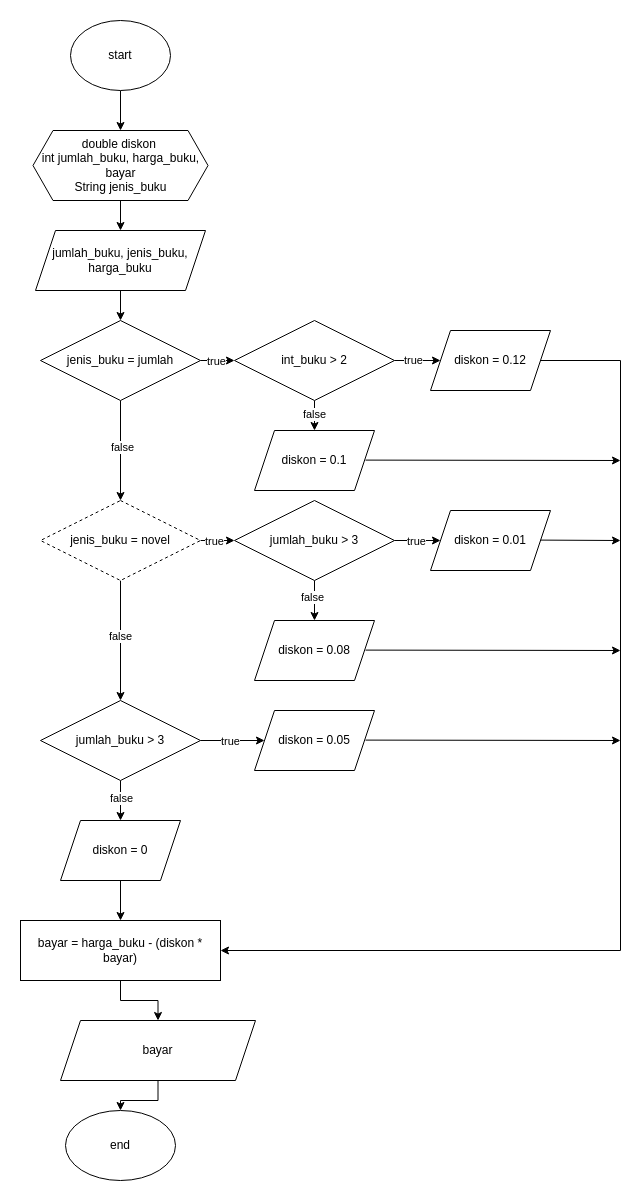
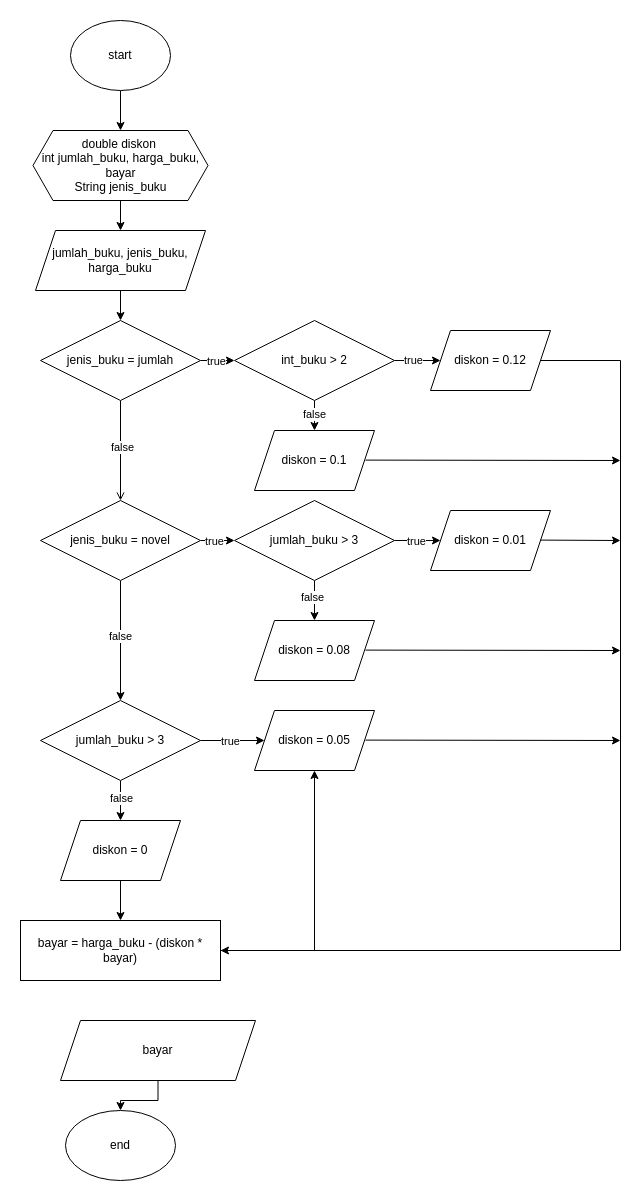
  <mxCell id="0" />
  <mxCell id="1" parent="0" />
  <mxCell id="2" value="" style="edgeStyle=orthogonalEdgeStyle;rounded=0;orthogonalLoop=1;jettySize=auto;html=1;" edge="1" parent="1" source="3" target="5"><mxGeometry relative="1" as="geometry" /></mxCell>
  <mxCell id="3" value="start" style="ellipse;whiteSpace=wrap;html=1;" vertex="1" parent="1"><mxGeometry x="70" y="20" width="100" height="70" as="geometry" /></mxCell>
  <mxCell id="4" value="" style="edgeStyle=orthogonalEdgeStyle;rounded=0;orthogonalLoop=1;jettySize=auto;html=1;" edge="1" parent="1" source="5" target="7"><mxGeometry relative="1" as="geometry" /></mxCell>
  <mxCell id="5" value="double diskon&amp;nbsp;&lt;br&gt;int jumlah_buku, harga_buku, bayar&lt;br&gt;String jenis_buku" style="shape=hexagon;perimeter=hexagonPerimeter2;whiteSpace=wrap;html=1;fixedSize=1;" vertex="1" parent="1"><mxGeometry x="32.5" y="130" width="175" height="70" as="geometry" /></mxCell>
  <mxCell id="6" value="" style="edgeStyle=orthogonalEdgeStyle;rounded=0;orthogonalLoop=1;jettySize=auto;html=1;" edge="1" parent="1" source="7" target="12"><mxGeometry relative="1" as="geometry" /></mxCell>
  <mxCell id="7" value="jumlah_buku, jenis_buku, harga_buku" style="shape=parallelogram;perimeter=parallelogramPerimeter;whiteSpace=wrap;html=1;fixedSize=1;" vertex="1" parent="1"><mxGeometry x="35" y="230" width="170" height="60" as="geometry" /></mxCell>
- <mxCell id="8" value="" style="edgeStyle=orthogonalEdgeStyle;rounded=0;orthogonalLoop=1;jettySize=auto;html=1;" edge="1" parent="1" source="12" target="24"><mxGeometry relative="1" as="geometry" /></mxCell>
+ <mxCell id="8" value="" style="edgeStyle=orthogonalEdgeStyle;rounded=0;orthogonalLoop=1;jettySize=auto;html=1;endArrow=open;" edge="1" parent="1" source="12" target="24"><mxGeometry relative="1" as="geometry" /></mxCell>
  <mxCell id="9" value="false" style="edgeLabel;html=1;align=center;verticalAlign=middle;resizable=0;points=[];" vertex="1" connectable="0" parent="8"><mxGeometry x="-0.073" y="1" relative="1" as="geometry"><mxPoint as="offset" /></mxGeometry></mxCell>
  <mxCell id="10" value="" style="edgeStyle=orthogonalEdgeStyle;rounded=0;orthogonalLoop=1;jettySize=auto;html=1;" edge="1" parent="1" source="12" target="17"><mxGeometry relative="1" as="geometry" /></mxCell>
  <mxCell id="11" value="true" style="edgeLabel;html=1;align=center;verticalAlign=middle;resizable=0;points=[];" vertex="1" connectable="0" parent="10"><mxGeometry x="0.188" relative="1" as="geometry"><mxPoint as="offset" /></mxGeometry></mxCell>
  <mxCell id="12" value="jenis_buku = jumlah" style="rhombus;whiteSpace=wrap;html=1;" vertex="1" parent="1"><mxGeometry x="40" y="320" width="160" height="80" as="geometry" /></mxCell>
  <mxCell id="13" value="" style="edgeStyle=orthogonalEdgeStyle;rounded=0;orthogonalLoop=1;jettySize=auto;html=1;" edge="1" parent="1" source="17" target="18"><mxGeometry relative="1" as="geometry" /></mxCell>
  <mxCell id="14" value="true" style="edgeLabel;html=1;align=center;verticalAlign=middle;resizable=0;points=[];" vertex="1" connectable="0" parent="13"><mxGeometry x="-0.025" y="1" relative="1" as="geometry"><mxPoint as="offset" /></mxGeometry></mxCell>
  <mxCell id="15" value="" style="edgeStyle=orthogonalEdgeStyle;rounded=0;orthogonalLoop=1;jettySize=auto;html=1;" edge="1" parent="1" source="17" target="19"><mxGeometry relative="1" as="geometry" /></mxCell>
  <mxCell id="16" value="false" style="edgeLabel;html=1;align=center;verticalAlign=middle;resizable=0;points=[];" vertex="1" connectable="0" parent="15"><mxGeometry x="0.333" y="-1" relative="1" as="geometry"><mxPoint as="offset" /></mxGeometry></mxCell>
  <mxCell id="17" value="int_buku &amp;gt; 2" style="rhombus;whiteSpace=wrap;html=1;" vertex="1" parent="1"><mxGeometry x="234" y="320" width="160" height="80" as="geometry" /></mxCell>
  <mxCell id="18" value="diskon = 0.12" style="shape=parallelogram;perimeter=parallelogramPerimeter;whiteSpace=wrap;html=1;fixedSize=1;" vertex="1" parent="1"><mxGeometry x="430" y="330" width="120" height="60" as="geometry" /></mxCell>
  <mxCell id="19" value="diskon = 0.1" style="shape=parallelogram;perimeter=parallelogramPerimeter;whiteSpace=wrap;html=1;fixedSize=1;" vertex="1" parent="1"><mxGeometry x="254" y="430" width="120" height="60" as="geometry" /></mxCell>
  <mxCell id="20" value="" style="edgeStyle=orthogonalEdgeStyle;rounded=0;orthogonalLoop=1;jettySize=auto;html=1;" edge="1" parent="1" source="24" target="36"><mxGeometry relative="1" as="geometry" /></mxCell>
  <mxCell id="21" value="false" style="edgeLabel;html=1;align=center;verticalAlign=middle;resizable=0;points=[];" vertex="1" connectable="0" parent="20"><mxGeometry x="-0.078" y="-1" relative="1" as="geometry"><mxPoint as="offset" /></mxGeometry></mxCell>
  <mxCell id="22" value="" style="edgeStyle=orthogonalEdgeStyle;rounded=0;orthogonalLoop=1;jettySize=auto;html=1;" edge="1" parent="1" source="24" target="29"><mxGeometry relative="1" as="geometry" /></mxCell>
  <mxCell id="23" value="true" style="edgeLabel;html=1;align=center;verticalAlign=middle;resizable=0;points=[];" vertex="1" connectable="0" parent="22"><mxGeometry x="-0.42" relative="1" as="geometry"><mxPoint as="offset" /></mxGeometry></mxCell>
- <mxCell id="24" value="jenis_buku = novel" style="rhombus;whiteSpace=wrap;html=1;dashed=1;" vertex="1" parent="1"><mxGeometry x="40" y="500" width="160" height="80" as="geometry" /></mxCell>
+ <mxCell id="24" value="jenis_buku = novel" style="rhombus;whiteSpace=wrap;html=1;" vertex="1" parent="1"><mxGeometry x="40" y="500" width="160" height="80" as="geometry" /></mxCell>
  <mxCell id="25" value="" style="edgeStyle=orthogonalEdgeStyle;rounded=0;orthogonalLoop=1;jettySize=auto;html=1;" edge="1" parent="1" source="29" target="30"><mxGeometry relative="1" as="geometry" /></mxCell>
  <mxCell id="26" value="true" style="edgeLabel;html=1;align=center;verticalAlign=middle;resizable=0;points=[];" vertex="1" connectable="0" parent="25"><mxGeometry x="0.086" relative="1" as="geometry"><mxPoint as="offset" /></mxGeometry></mxCell>
  <mxCell id="27" value="" style="edgeStyle=orthogonalEdgeStyle;rounded=0;orthogonalLoop=1;jettySize=auto;html=1;" edge="1" parent="1" source="29" target="31"><mxGeometry relative="1" as="geometry" /></mxCell>
  <mxCell id="28" value="false" style="edgeLabel;html=1;align=center;verticalAlign=middle;resizable=0;points=[];" vertex="1" connectable="0" parent="27"><mxGeometry x="-0.183" y="-3" relative="1" as="geometry"><mxPoint as="offset" /></mxGeometry></mxCell>
  <mxCell id="29" value="jumlah_buku &amp;gt; 3" style="rhombus;whiteSpace=wrap;html=1;" vertex="1" parent="1"><mxGeometry x="234" y="500" width="160" height="80" as="geometry" /></mxCell>
  <mxCell id="30" value="diskon = 0.01" style="shape=parallelogram;perimeter=parallelogramPerimeter;whiteSpace=wrap;html=1;fixedSize=1;" vertex="1" parent="1"><mxGeometry x="430" y="510" width="120" height="60" as="geometry" /></mxCell>
  <mxCell id="31" value="diskon = 0.08" style="shape=parallelogram;perimeter=parallelogramPerimeter;whiteSpace=wrap;html=1;fixedSize=1;" vertex="1" parent="1"><mxGeometry x="254" y="620" width="120" height="60" as="geometry" /></mxCell>
  <mxCell id="32" value="" style="edgeStyle=orthogonalEdgeStyle;rounded=0;orthogonalLoop=1;jettySize=auto;html=1;" edge="1" parent="1" source="36" target="39"><mxGeometry relative="1" as="geometry" /></mxCell>
  <mxCell id="33" value="false" style="edgeLabel;html=1;align=center;verticalAlign=middle;resizable=0;points=[];" vertex="1" connectable="0" parent="32"><mxGeometry x="-0.133" relative="1" as="geometry"><mxPoint as="offset" /></mxGeometry></mxCell>
  <mxCell id="34" value="" style="edgeStyle=orthogonalEdgeStyle;rounded=0;orthogonalLoop=1;jettySize=auto;html=1;" edge="1" parent="1" source="36" target="37"><mxGeometry relative="1" as="geometry" /></mxCell>
  <mxCell id="35" value="true" style="edgeLabel;html=1;align=center;verticalAlign=middle;resizable=0;points=[];" vertex="1" connectable="0" parent="34"><mxGeometry x="-0.083" relative="1" as="geometry"><mxPoint as="offset" /></mxGeometry></mxCell>
  <mxCell id="36" value="jumlah_buku &amp;gt; 3" style="rhombus;whiteSpace=wrap;html=1;" vertex="1" parent="1"><mxGeometry x="40" y="700" width="160" height="80" as="geometry" /></mxCell>
  <mxCell id="37" value="diskon = 0.05" style="shape=parallelogram;perimeter=parallelogramPerimeter;whiteSpace=wrap;html=1;fixedSize=1;" vertex="1" parent="1"><mxGeometry x="254" y="710" width="120" height="60" as="geometry" /></mxCell>
  <mxCell id="38" value="" style="edgeStyle=orthogonalEdgeStyle;rounded=0;orthogonalLoop=1;jettySize=auto;html=1;" edge="1" parent="1" source="39" target="41"><mxGeometry relative="1" as="geometry" /></mxCell>
  <mxCell id="39" value="diskon = 0" style="shape=parallelogram;perimeter=parallelogramPerimeter;whiteSpace=wrap;html=1;fixedSize=1;" vertex="1" parent="1"><mxGeometry x="60" y="820" width="120" height="60" as="geometry" /></mxCell>
- <mxCell id="40" value="" style="edgeStyle=orthogonalEdgeStyle;rounded=0;orthogonalLoop=1;jettySize=auto;html=1;" edge="1" parent="1" source="41" target="43"><mxGeometry relative="1" as="geometry" /></mxCell>
+ <mxCell id="40" value="" style="edgeStyle=orthogonalEdgeStyle;rounded=0;orthogonalLoop=1;jettySize=auto;html=1;" edge="1" parent="1" source="41" target="37"><mxGeometry relative="1" as="geometry" /></mxCell>
  <mxCell id="41" value="bayar = harga_buku - (diskon * bayar)" style="rounded=0;whiteSpace=wrap;html=1;" vertex="1" parent="1"><mxGeometry x="20" y="920" width="200" height="60" as="geometry" /></mxCell>
  <mxCell id="42" value="" style="edgeStyle=orthogonalEdgeStyle;rounded=0;orthogonalLoop=1;jettySize=auto;html=1;" edge="1" parent="1" source="43" target="44"><mxGeometry relative="1" as="geometry" /></mxCell>
  <mxCell id="43" value="bayar" style="shape=parallelogram;perimeter=parallelogramPerimeter;whiteSpace=wrap;html=1;fixedSize=1;" vertex="1" parent="1"><mxGeometry x="60" y="1020" width="195" height="60" as="geometry" /></mxCell>
  <mxCell id="44" value="end" style="ellipse;whiteSpace=wrap;html=1;" vertex="1" parent="1"><mxGeometry x="65" y="1110" width="110" height="70" as="geometry" /></mxCell>
  <mxCell id="45" value="" style="endArrow=classic;html=1;rounded=0;entryX=1;entryY=0.5;entryDx=0;entryDy=0;" edge="1" parent="1" target="41"><mxGeometry width="50" height="50" relative="1" as="geometry"><mxPoint x="540" y="360" as="sourcePoint" /><mxPoint x="380" y="650" as="targetPoint" /><Array as="points"><mxPoint x="620" y="360" /><mxPoint x="620" y="950" /></Array></mxGeometry></mxCell>
  <mxCell id="46" value="" style="endArrow=classic;html=1;rounded=0;" edge="1" parent="1"><mxGeometry width="50" height="50" relative="1" as="geometry"><mxPoint x="540" y="539.6" as="sourcePoint" /><mxPoint x="620" y="540" as="targetPoint" /></mxGeometry></mxCell>
  <mxCell id="47" value="" style="endArrow=classic;html=1;rounded=0;" edge="1" parent="1"><mxGeometry width="50" height="50" relative="1" as="geometry"><mxPoint x="365" y="649.6" as="sourcePoint" /><mxPoint x="620" y="650" as="targetPoint" /></mxGeometry></mxCell>
  <mxCell id="48" value="" style="endArrow=classic;html=1;rounded=0;" edge="1" parent="1"><mxGeometry width="50" height="50" relative="1" as="geometry"><mxPoint x="365" y="459.6" as="sourcePoint" /><mxPoint x="620" y="460" as="targetPoint" /></mxGeometry></mxCell>
  <mxCell id="49" value="" style="endArrow=classic;html=1;rounded=0;" edge="1" parent="1"><mxGeometry width="50" height="50" relative="1" as="geometry"><mxPoint x="365" y="739.6" as="sourcePoint" /><mxPoint x="620" y="740" as="targetPoint" /></mxGeometry></mxCell>
